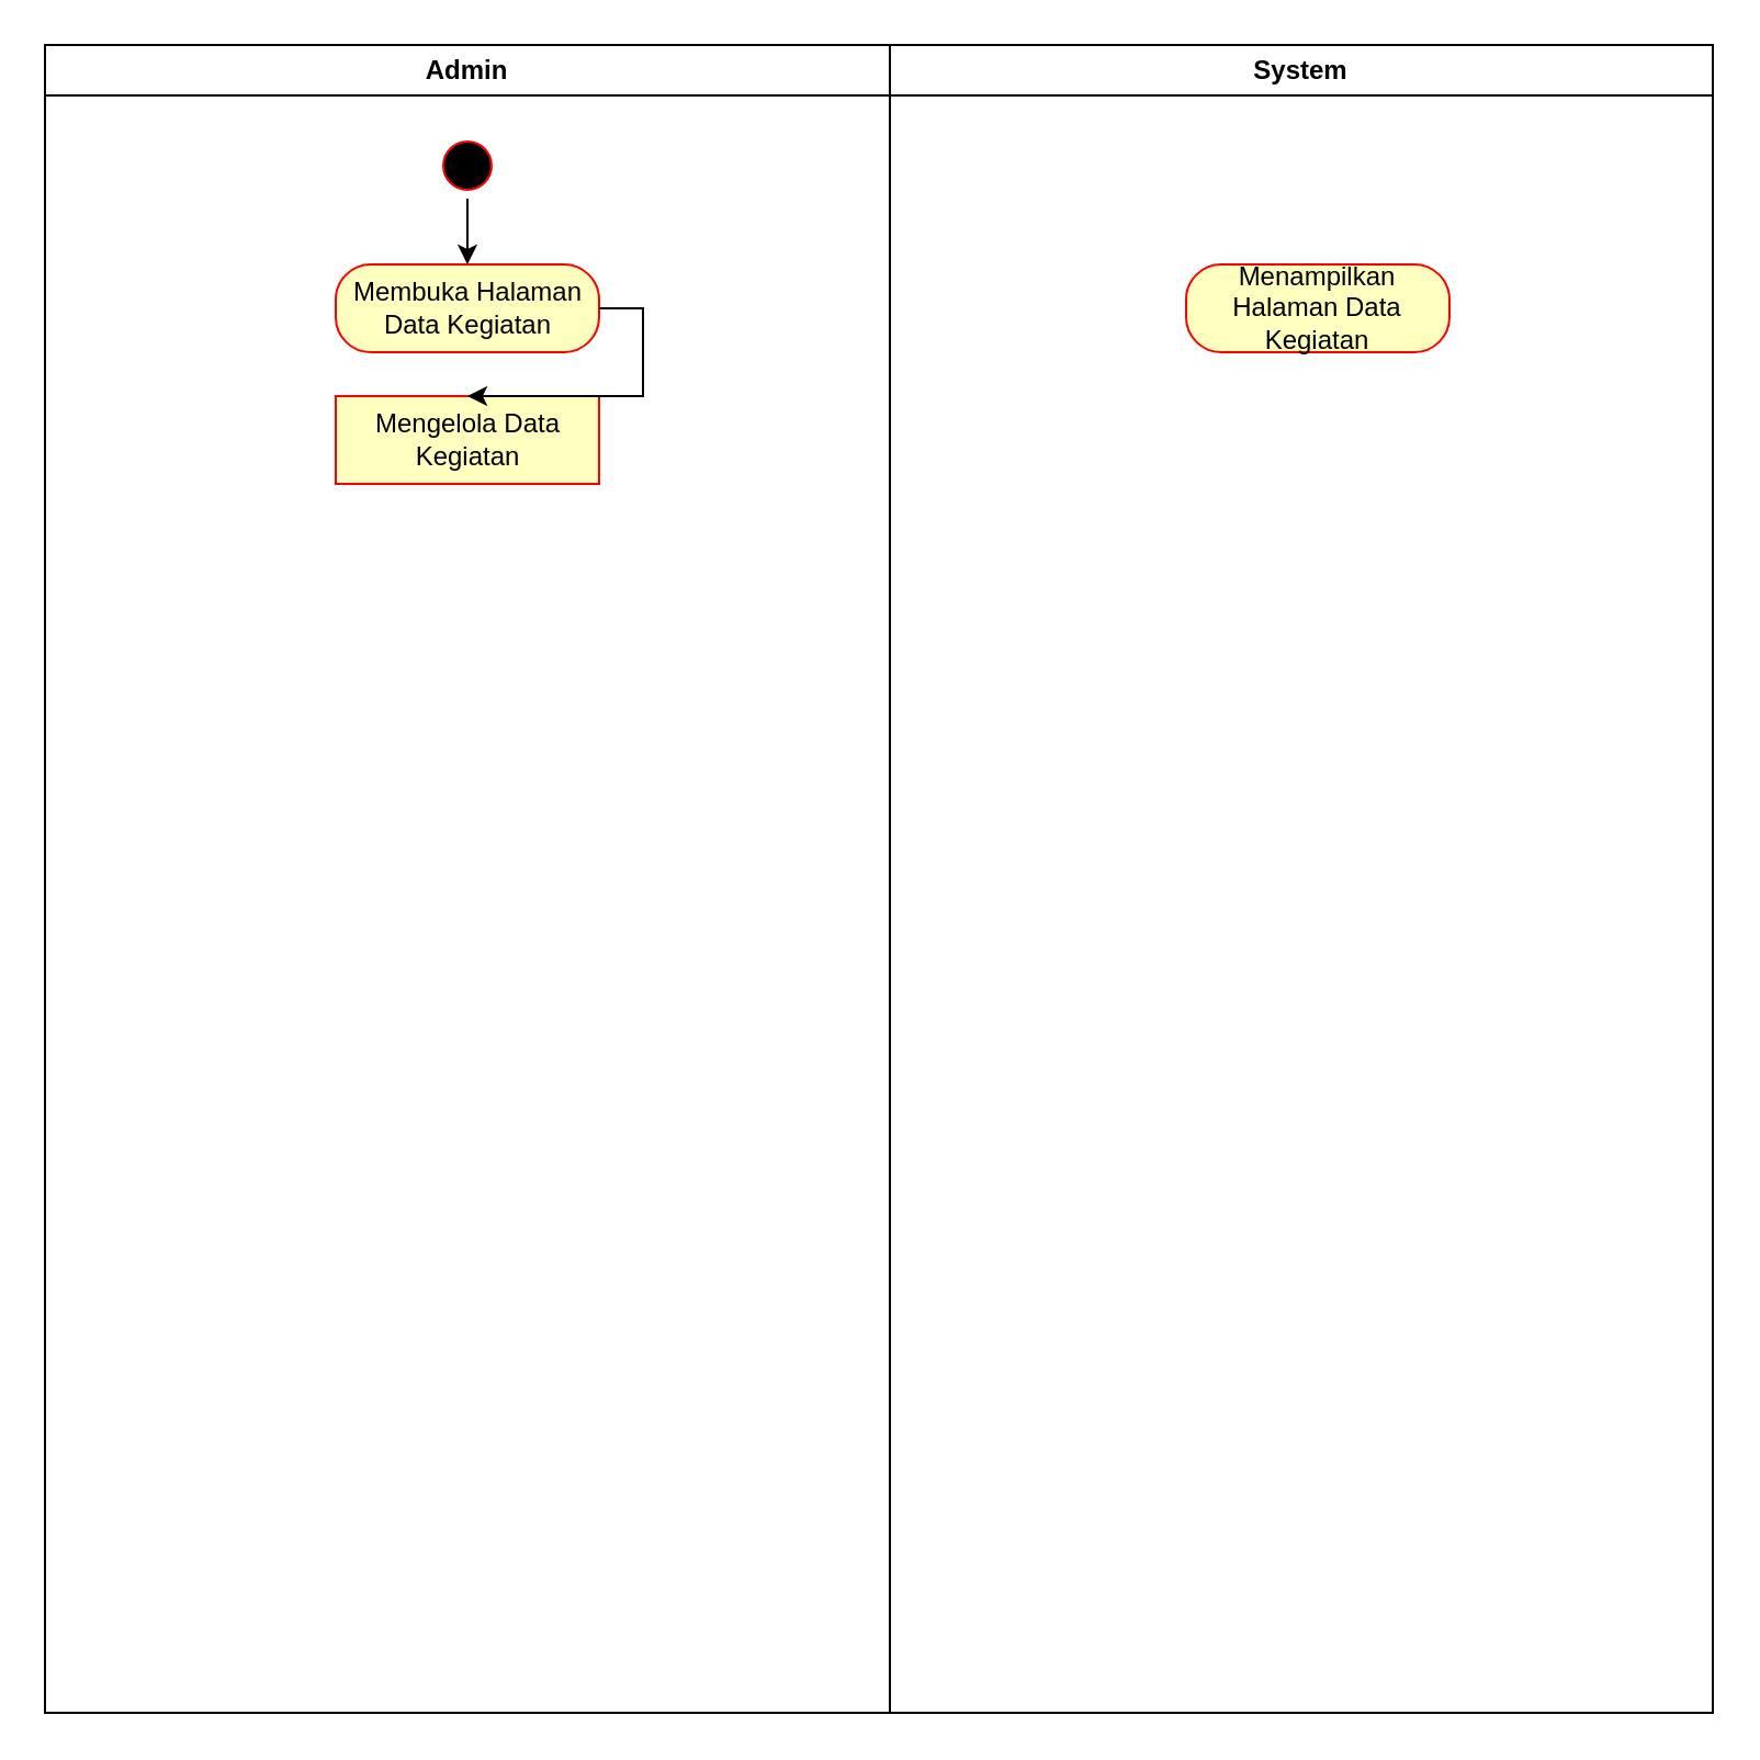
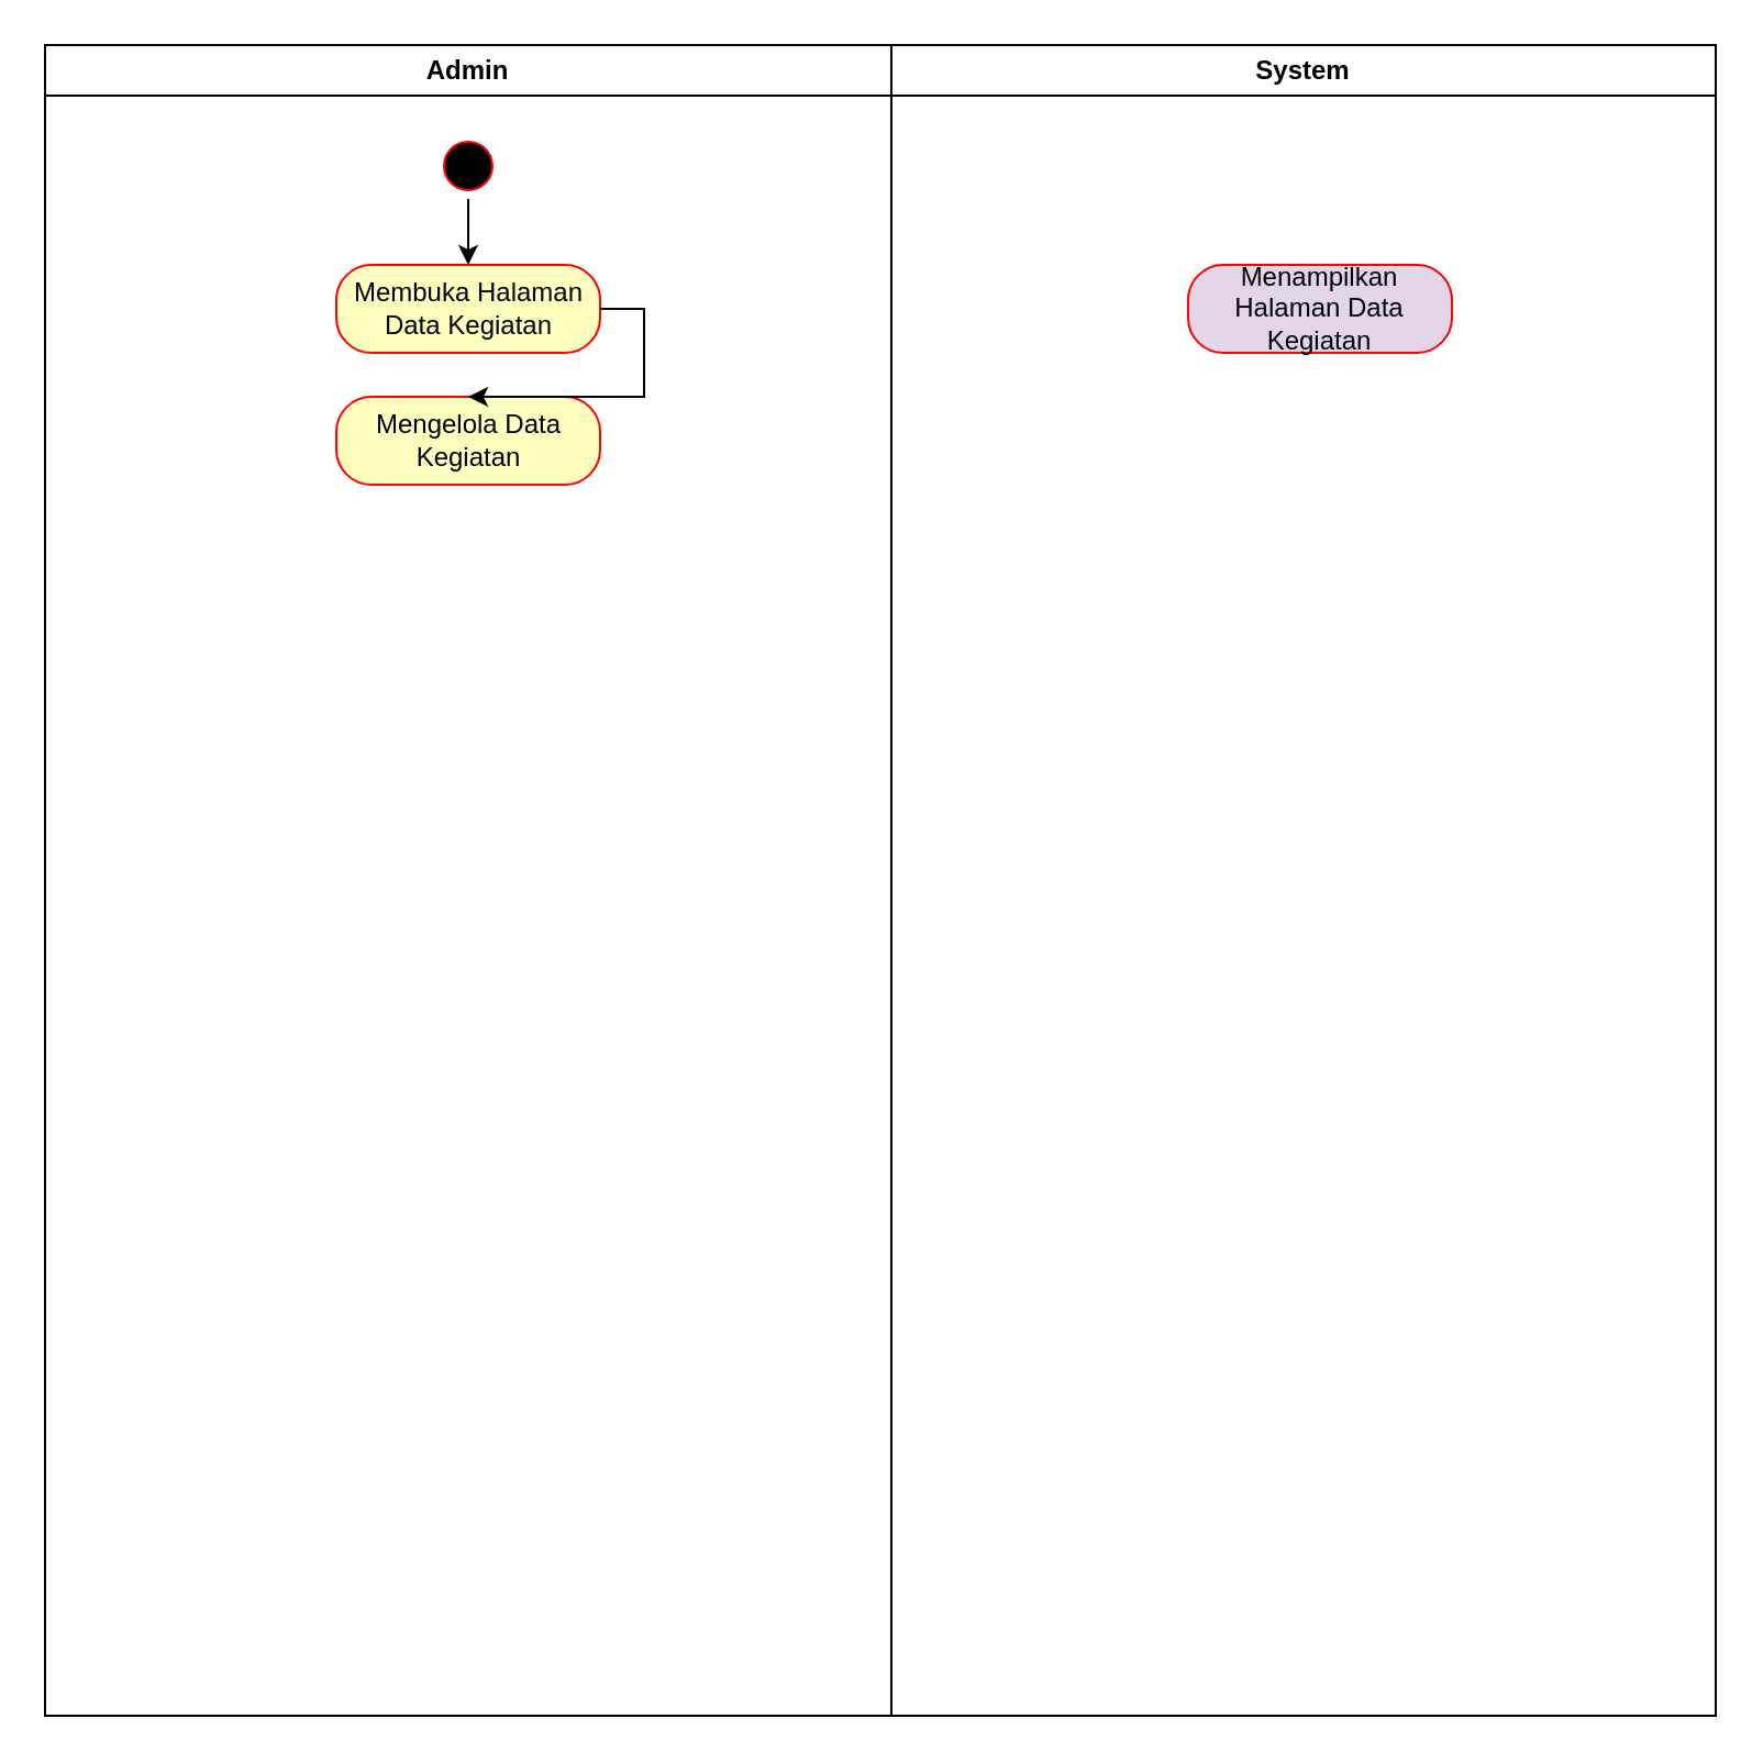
  <mxCell id="0" />
  <mxCell id="1" parent="0" />
  <mxCell id="2" value="Admin" style="swimlane;whiteSpace=wrap;html=1;" vertex="1" parent="1"><mxGeometry x="20" y="20" width="385" height="760" as="geometry" /></mxCell>
  <mxCell id="3" style="edgeStyle=orthogonalEdgeStyle;rounded=0;orthogonalLoop=1;jettySize=auto;html=1;exitX=0.5;exitY=1;exitDx=0;exitDy=0;" edge="1" parent="2" source="4" target="5"><mxGeometry relative="1" as="geometry" /></mxCell>
  <mxCell id="4" value="" style="ellipse;html=1;shape=startState;fillColor=#000000;strokeColor=#ff0000;" vertex="1" parent="2"><mxGeometry x="177.5" y="40" width="30" height="30" as="geometry" /></mxCell>
  <mxCell id="5" value="Membuka Halaman Data Kegiatan" style="rounded=1;whiteSpace=wrap;html=1;arcSize=40;fontColor=#000000;fillColor=#ffffc0;strokeColor=#ff0000;" vertex="1" parent="2"><mxGeometry x="132.5" y="100" width="120" height="40" as="geometry" /></mxCell>
- <mxCell id="6" value="Mengelola Data Kegiatan" style="whiteSpace=wrap;html=1;arcSize=40;fontColor=#000000;fillColor=#ffffc0;strokeColor=#ff0000;rounded=0;" vertex="1" parent="2"><mxGeometry x="132.5" y="160" width="120" height="40" as="geometry" /></mxCell>
+ <mxCell id="6" value="Mengelola Data Kegiatan" style="rounded=1;whiteSpace=wrap;html=1;arcSize=40;fontColor=#000000;fillColor=#ffffc0;strokeColor=#ff0000;" vertex="1" parent="2"><mxGeometry x="132.5" y="160" width="120" height="40" as="geometry" /></mxCell>
  <mxCell id="7" value="System" style="swimlane;whiteSpace=wrap;html=1;" vertex="1" parent="1"><mxGeometry x="405" y="20" width="375" height="760" as="geometry" /></mxCell>
- <mxCell id="8" value="Menampilkan Halaman Data Kegiatan" style="rounded=1;whiteSpace=wrap;html=1;arcSize=40;fontColor=#000000;fillColor=#ffffc0;strokeColor=#ff0000;" vertex="1" parent="7"><mxGeometry x="135" y="100" width="120" height="40" as="geometry" /></mxCell>
+ <mxCell id="8" value="Menampilkan Halaman Data Kegiatan" style="rounded=1;whiteSpace=wrap;html=1;arcSize=40;fontColor=#000000;fillColor=#e1d5e7;strokeColor=#ff0000;" vertex="1" parent="7"><mxGeometry x="135" y="100" width="120" height="40" as="geometry" /></mxCell>
  <mxCell id="9" style="edgeStyle=orthogonalEdgeStyle;rounded=0;orthogonalLoop=1;jettySize=auto;html=1;exitX=1;exitY=0.5;exitDx=0;exitDy=0;" edge="1" parent="1" source="5" target="6"><mxGeometry relative="1" as="geometry" /></mxCell>
